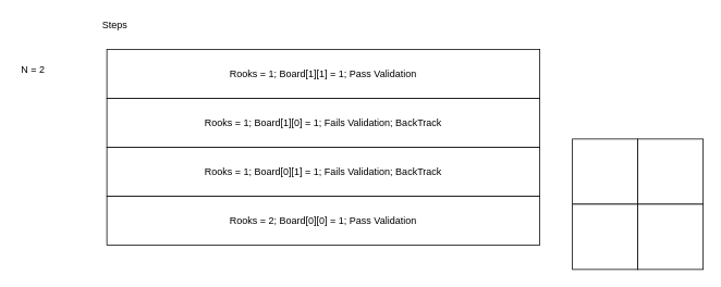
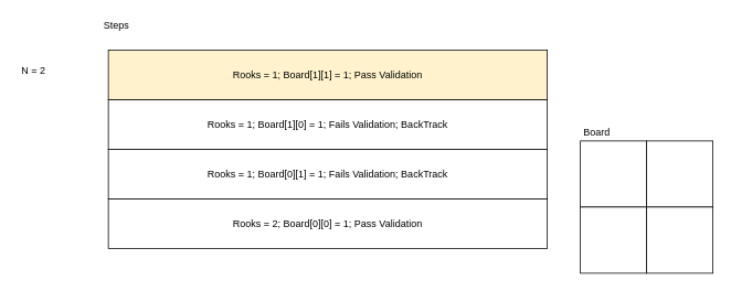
  <mxCell id="0" />
  <mxCell id="1" parent="0" />
  <mxCell id="2" value="Rooks = 2; Board[0][0] = 1; Pass Validation" style="rounded=0;whiteSpace=wrap;html=1;" vertex="1" parent="1"><mxGeometry x="130" y="240" width="530" height="60" as="geometry" /></mxCell>
  <mxCell id="3" value="Rooks = 1; Board[0][1] = 1; Fails Validation; BackTrack" style="rounded=0;whiteSpace=wrap;html=1;" vertex="1" parent="1"><mxGeometry x="130" y="180" width="530" height="60" as="geometry" /></mxCell>
  <mxCell id="4" value="Rooks = 1; Board[1][0] = 1; Fails Validation; BackTrack" style="rounded=0;whiteSpace=wrap;html=1;" vertex="1" parent="1"><mxGeometry x="130" y="120" width="530" height="60" as="geometry" /></mxCell>
- <mxCell id="5" value="Rooks = 1; Board[1][1] = 1; Pass Validation" style="rounded=0;whiteSpace=wrap;html=1;" vertex="1" parent="1"><mxGeometry x="130" y="60" width="530" height="60" as="geometry" /></mxCell>
+ <mxCell id="5" value="Rooks = 1; Board[1][1] = 1; Pass Validation" style="rounded=0;whiteSpace=wrap;html=1;fillColor=#fff2cc;" vertex="1" parent="1"><mxGeometry x="130" y="60" width="530" height="60" as="geometry" /></mxCell>
  <mxCell id="6" value="N = 2" style="text;html=1;strokeColor=none;fillColor=none;align=center;verticalAlign=middle;whiteSpace=wrap;rounded=0;" vertex="1" parent="1"><mxGeometry x="20" y="75" width="40" height="20" as="geometry" /></mxCell>
  <mxCell id="7" value="" style="whiteSpace=wrap;html=1;aspect=fixed;" vertex="1" parent="1"><mxGeometry x="700" y="170" width="80" height="80" as="geometry" /></mxCell>
  <mxCell id="8" value="" style="whiteSpace=wrap;html=1;aspect=fixed;" vertex="1" parent="1"><mxGeometry x="780" y="170" width="80" height="80" as="geometry" /></mxCell>
  <mxCell id="9" value="" style="whiteSpace=wrap;html=1;aspect=fixed;" vertex="1" parent="1"><mxGeometry x="700" y="250" width="80" height="80" as="geometry" /></mxCell>
  <mxCell id="10" value="" style="whiteSpace=wrap;html=1;aspect=fixed;" vertex="1" parent="1"><mxGeometry x="780" y="250" width="80" height="80" as="geometry" /></mxCell>
+ <mxCell id="11" value="Board" style="text;html=1;strokeColor=none;fillColor=none;align=center;verticalAlign=middle;whiteSpace=wrap;rounded=0;" vertex="1" parent="1"><mxGeometry x="700" y="150" width="40" height="20" as="geometry" /></mxCell>
  <mxCell id="12" value="Steps" style="text;html=1;strokeColor=none;fillColor=none;align=center;verticalAlign=middle;whiteSpace=wrap;rounded=0;" vertex="1" parent="1"><mxGeometry x="95" y="20" width="90" height="20" as="geometry" /></mxCell>
